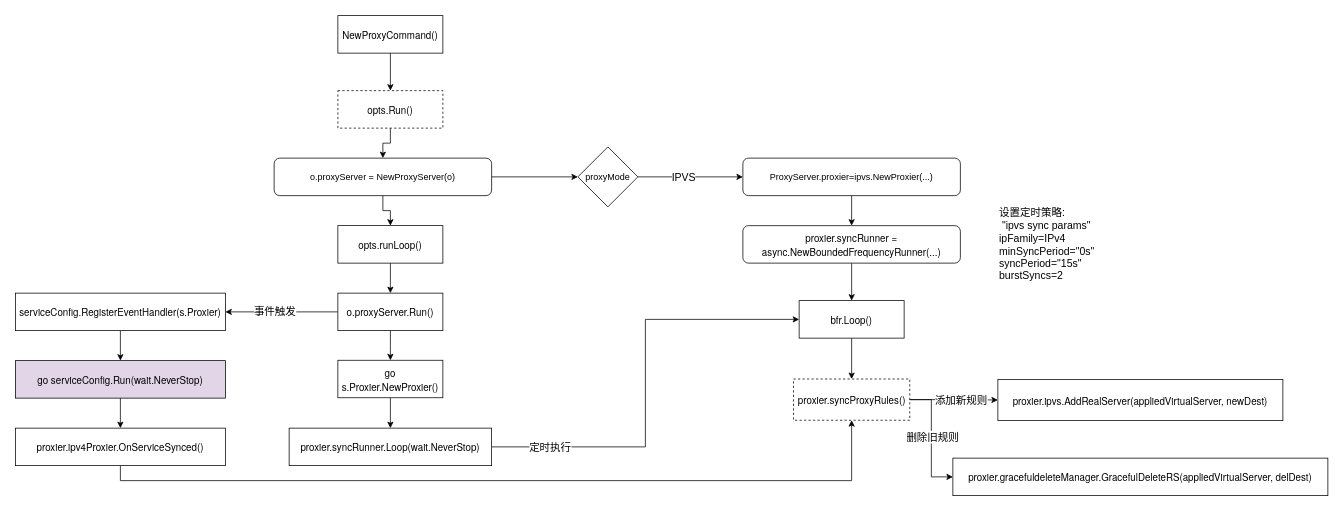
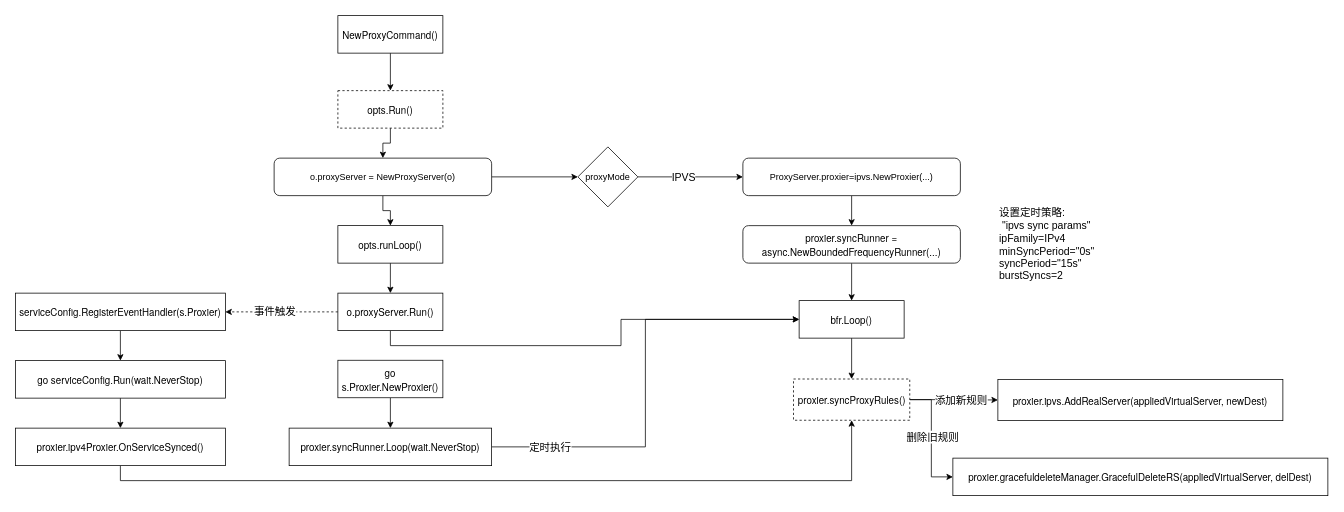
  <mxCell id="0" />
  <mxCell id="1" parent="0" />
  <mxCell id="2" style="edgeStyle=orthogonalEdgeStyle;rounded=0;orthogonalLoop=1;jettySize=auto;html=1;exitX=0.5;exitY=1;exitDx=0;exitDy=0;entryX=0.5;entryY=0;entryDx=0;entryDy=0;fontSize=14;" edge="1" parent="1" source="3" target="5"><mxGeometry relative="1" as="geometry" /></mxCell>
  <mxCell id="3" value="&lt;p style=&quot;margin: 0px; font-stretch: normal; font-size: 13px; line-height: normal; font-family: &amp;quot;Helvetica Neue&amp;quot;;&quot;&gt;NewProxyCommand()&lt;/p&gt;" style="rounded=0;whiteSpace=wrap;html=1;" vertex="1" parent="1"><mxGeometry x="450" y="20" width="140" height="50" as="geometry" /></mxCell>
  <mxCell id="4" style="edgeStyle=orthogonalEdgeStyle;rounded=0;orthogonalLoop=1;jettySize=auto;html=1;exitX=0.5;exitY=1;exitDx=0;exitDy=0;entryX=0.5;entryY=0;entryDx=0;entryDy=0;fontSize=14;" edge="1" parent="1" source="5" target="8"><mxGeometry relative="1" as="geometry" /></mxCell>
  <mxCell id="5" value="&lt;p style=&quot;margin: 0px; font-stretch: normal; font-size: 13px; line-height: normal; font-family: &amp;quot;Helvetica Neue&amp;quot;;&quot;&gt;opts.Run()&lt;/p&gt;" style="rounded=0;whiteSpace=wrap;html=1;dashed=1;" vertex="1" parent="1"><mxGeometry x="450" y="120" width="140" height="50" as="geometry" /></mxCell>
  <mxCell id="6" style="edgeStyle=orthogonalEdgeStyle;rounded=0;orthogonalLoop=1;jettySize=auto;html=1;exitX=0.5;exitY=1;exitDx=0;exitDy=0;entryX=0.5;entryY=0;entryDx=0;entryDy=0;fontSize=14;" edge="1" parent="1" source="8" target="10"><mxGeometry relative="1" as="geometry" /></mxCell>
  <mxCell id="7" style="edgeStyle=orthogonalEdgeStyle;rounded=0;orthogonalLoop=1;jettySize=auto;html=1;exitX=1;exitY=0.5;exitDx=0;exitDy=0;fontSize=14;" edge="1" parent="1" source="8" target="17"><mxGeometry relative="1" as="geometry" /></mxCell>
  <mxCell id="8" value="o.proxyServer = NewProxyServer(o)" style="rounded=1;whiteSpace=wrap;html=1;" vertex="1" parent="1"><mxGeometry x="365" y="210" width="290" height="50" as="geometry" /></mxCell>
  <mxCell id="9" style="edgeStyle=orthogonalEdgeStyle;rounded=0;orthogonalLoop=1;jettySize=auto;html=1;exitX=0.5;exitY=1;exitDx=0;exitDy=0;entryX=0.5;entryY=0;entryDx=0;entryDy=0;fontSize=14;" edge="1" parent="1" source="10" target="14"><mxGeometry relative="1" as="geometry" /></mxCell>
  <mxCell id="10" value="&lt;p style=&quot;margin: 0px; font-stretch: normal; font-size: 13px; line-height: normal; font-family: &amp;quot;Helvetica Neue&amp;quot;;&quot;&gt;opts.runLoop()&lt;/p&gt;" style="rounded=0;whiteSpace=wrap;html=1;" vertex="1" parent="1"><mxGeometry x="450" y="300" width="140" height="50" as="geometry" /></mxCell>
- <mxCell id="11" style="edgeStyle=orthogonalEdgeStyle;rounded=0;orthogonalLoop=1;jettySize=auto;html=1;exitX=0.5;exitY=1;exitDx=0;exitDy=0;fontSize=14;" edge="1" parent="1" source="14" target="21"><mxGeometry relative="1" as="geometry" /></mxCell>
- <mxCell id="12" style="edgeStyle=orthogonalEdgeStyle;rounded=0;orthogonalLoop=1;jettySize=auto;html=1;exitX=0;exitY=0.5;exitDx=0;exitDy=0;fontSize=14;" edge="1" parent="1" source="14" target="36"><mxGeometry relative="1" as="geometry" /></mxCell>
+ <mxCell id="11" style="edgeStyle=orthogonalEdgeStyle;rounded=0;orthogonalLoop=1;jettySize=auto;html=1;exitX=0.5;exitY=1;exitDx=0;exitDy=0;fontSize=14;" edge="1" parent="1" source="14" target="28"><mxGeometry relative="1" as="geometry" /></mxCell>
+ <mxCell id="12" style="edgeStyle=orthogonalEdgeStyle;rounded=0;orthogonalLoop=1;jettySize=auto;html=1;exitX=0;exitY=0.5;exitDx=0;exitDy=0;fontSize=14;dashed=1;" edge="1" parent="1" source="14" target="36"><mxGeometry relative="1" as="geometry" /></mxCell>
  <mxCell id="13" value="事件触发" style="edgeLabel;html=1;align=center;verticalAlign=middle;resizable=0;points=[];fontSize=14;" vertex="1" connectable="0" parent="12"><mxGeometry x="0.133" y="-1" relative="1" as="geometry"><mxPoint as="offset" /></mxGeometry></mxCell>
  <mxCell id="14" value="&lt;p style=&quot;margin: 0px; font-stretch: normal; font-size: 13px; line-height: normal; font-family: &amp;quot;Helvetica Neue&amp;quot;;&quot;&gt;o.proxyServer.Run()&lt;/p&gt;" style="rounded=0;whiteSpace=wrap;html=1;" vertex="1" parent="1"><mxGeometry x="450" y="390" width="140" height="50" as="geometry" /></mxCell>
  <mxCell id="15" style="edgeStyle=orthogonalEdgeStyle;rounded=0;orthogonalLoop=1;jettySize=auto;html=1;exitX=1;exitY=0.5;exitDx=0;exitDy=0;fontSize=14;" edge="1" parent="1" source="17" target="19"><mxGeometry relative="1" as="geometry" /></mxCell>
  <mxCell id="16" value="IPVS" style="edgeLabel;html=1;align=center;verticalAlign=middle;resizable=0;points=[];fontSize=14;" vertex="1" connectable="0" parent="15"><mxGeometry x="-0.143" relative="1" as="geometry"><mxPoint as="offset" /></mxGeometry></mxCell>
  <mxCell id="17" value="proxyMode" style="rhombus;whiteSpace=wrap;html=1;" vertex="1" parent="1"><mxGeometry x="770" y="195" width="80" height="80" as="geometry" /></mxCell>
  <mxCell id="18" style="edgeStyle=orthogonalEdgeStyle;rounded=0;orthogonalLoop=1;jettySize=auto;html=1;exitX=0.5;exitY=1;exitDx=0;exitDy=0;fontSize=14;" edge="1" parent="1" source="19" target="23"><mxGeometry relative="1" as="geometry" /></mxCell>
  <mxCell id="19" value="ProxyServer.proxier=ipvs.NewProxier(...)" style="rounded=1;whiteSpace=wrap;html=1;" vertex="1" parent="1"><mxGeometry x="990" y="210" width="290" height="50" as="geometry" /></mxCell>
  <mxCell id="20" style="edgeStyle=orthogonalEdgeStyle;rounded=0;orthogonalLoop=1;jettySize=auto;html=1;exitX=0.5;exitY=1;exitDx=0;exitDy=0;fontSize=14;" edge="1" parent="1" source="21" target="26"><mxGeometry relative="1" as="geometry" /></mxCell>
  <mxCell id="21" value="&lt;p style=&quot;margin: 0px; font-stretch: normal; font-size: 13px; line-height: normal; font-family: &amp;quot;Helvetica Neue&amp;quot;;&quot;&gt;go s.Proxier.NewProxier()&lt;/p&gt;" style="rounded=0;whiteSpace=wrap;html=1;" vertex="1" parent="1"><mxGeometry x="450" y="479.5" width="140" height="50" as="geometry" /></mxCell>
  <mxCell id="22" style="edgeStyle=orthogonalEdgeStyle;rounded=0;orthogonalLoop=1;jettySize=auto;html=1;exitX=0.5;exitY=1;exitDx=0;exitDy=0;entryX=0.5;entryY=0;entryDx=0;entryDy=0;fontSize=14;" edge="1" parent="1" source="23" target="28"><mxGeometry relative="1" as="geometry" /></mxCell>
  <mxCell id="23" value="&lt;p style=&quot;margin: 0px; font-stretch: normal; font-size: 13px; line-height: normal; font-family: &amp;quot;Helvetica Neue&amp;quot;;&quot;&gt;proxier.syncRunner = async.NewBoundedFrequencyRunner(...)&lt;/p&gt;" style="rounded=1;whiteSpace=wrap;html=1;" vertex="1" parent="1"><mxGeometry x="990" y="300" width="290" height="50" as="geometry" /></mxCell>
  <mxCell id="24" style="edgeStyle=orthogonalEdgeStyle;rounded=0;orthogonalLoop=1;jettySize=auto;html=1;exitX=1;exitY=0.5;exitDx=0;exitDy=0;entryX=0;entryY=0.5;entryDx=0;entryDy=0;fontSize=14;" edge="1" parent="1" source="26" target="28"><mxGeometry relative="1" as="geometry" /></mxCell>
  <mxCell id="25" value="定时执行" style="edgeLabel;html=1;align=center;verticalAlign=middle;resizable=0;points=[];fontSize=14;" vertex="1" connectable="0" parent="24"><mxGeometry x="-0.735" relative="1" as="geometry"><mxPoint as="offset" /></mxGeometry></mxCell>
  <mxCell id="26" value="&lt;p style=&quot;margin: 0px; font-stretch: normal; font-size: 13px; line-height: normal; font-family: &amp;quot;Helvetica Neue&amp;quot;;&quot;&gt;proxier.syncRunner.Loop(wait.NeverStop)&lt;/p&gt;" style="rounded=0;whiteSpace=wrap;html=1;" vertex="1" parent="1"><mxGeometry x="385" y="570" width="270" height="50" as="geometry" /></mxCell>
  <mxCell id="27" style="edgeStyle=orthogonalEdgeStyle;rounded=0;orthogonalLoop=1;jettySize=auto;html=1;exitX=0.5;exitY=1;exitDx=0;exitDy=0;fontSize=14;" edge="1" parent="1" source="28" target="34"><mxGeometry relative="1" as="geometry" /></mxCell>
  <mxCell id="28" value="&lt;p style=&quot;margin: 0px; font-stretch: normal; font-size: 13px; line-height: normal; font-family: &amp;quot;Helvetica Neue&amp;quot;;&quot;&gt;bfr.Loop()&lt;/p&gt;" style="rounded=0;whiteSpace=wrap;html=1;" vertex="1" parent="1"><mxGeometry x="1065" y="400" width="140" height="50" as="geometry" /></mxCell>
  <mxCell id="29" value="&lt;font style=&quot;font-size: 14px;&quot;&gt;设置定时策略:&lt;br&gt;&amp;nbsp;&quot;ipvs sync params&quot; &lt;br&gt;ipFamily=IPv4 &lt;br&gt;&lt;font&gt;minSyncPeriod=&quot;0s&quot; &lt;br&gt;&lt;/font&gt;syncPeriod=&quot;15s&quot; &lt;br&gt;burstSyncs=2&lt;/font&gt;" style="text;html=1;strokeColor=none;fillColor=none;align=left;verticalAlign=middle;whiteSpace=wrap;rounded=0;" vertex="1" parent="1"><mxGeometry x="1330" y="260" width="220" height="130" as="geometry" /></mxCell>
  <mxCell id="30" style="edgeStyle=orthogonalEdgeStyle;rounded=0;orthogonalLoop=1;jettySize=auto;html=1;exitX=1;exitY=0.5;exitDx=0;exitDy=0;entryX=0;entryY=0.5;entryDx=0;entryDy=0;fontSize=14;" edge="1" parent="1" source="34" target="41"><mxGeometry relative="1" as="geometry" /></mxCell>
  <mxCell id="31" value="添加新规则" style="edgeLabel;html=1;align=center;verticalAlign=middle;resizable=0;points=[];fontSize=14;" vertex="1" connectable="0" parent="30"><mxGeometry x="0.035" relative="1" as="geometry"><mxPoint x="7" as="offset" /></mxGeometry></mxCell>
  <mxCell id="32" style="edgeStyle=orthogonalEdgeStyle;rounded=0;orthogonalLoop=1;jettySize=auto;html=1;exitX=1;exitY=0.5;exitDx=0;exitDy=0;entryX=0;entryY=0.5;entryDx=0;entryDy=0;fontSize=14;" edge="1" parent="1" source="34" target="42"><mxGeometry relative="1" as="geometry" /></mxCell>
  <mxCell id="33" value="删除旧规则" style="edgeLabel;html=1;align=center;verticalAlign=middle;resizable=0;points=[];fontSize=14;" vertex="1" connectable="0" parent="32"><mxGeometry x="-0.03" y="1" relative="1" as="geometry"><mxPoint as="offset" /></mxGeometry></mxCell>
  <mxCell id="34" value="&lt;p style=&quot;margin: 0px; font-stretch: normal; font-size: 13px; line-height: normal; font-family: &amp;quot;Helvetica Neue&amp;quot;;&quot;&gt;proxier.syncProxyRules()&lt;/p&gt;" style="rounded=0;whiteSpace=wrap;html=1;dashed=1;" vertex="1" parent="1"><mxGeometry x="1057.5" y="504.5" width="155" height="55" as="geometry" /></mxCell>
  <mxCell id="35" style="edgeStyle=orthogonalEdgeStyle;rounded=0;orthogonalLoop=1;jettySize=auto;html=1;exitX=0.5;exitY=1;exitDx=0;exitDy=0;fontSize=14;" edge="1" parent="1" source="36" target="38"><mxGeometry relative="1" as="geometry" /></mxCell>
  <mxCell id="36" value="&lt;p style=&quot;margin: 0px; font-stretch: normal; font-size: 13px; line-height: normal; font-family: &amp;quot;Helvetica Neue&amp;quot;;&quot;&gt;serviceConfig.RegisterEventHandler(s.Proxier)&lt;/p&gt;" style="rounded=0;whiteSpace=wrap;html=1;" vertex="1" parent="1"><mxGeometry x="20" y="390" width="280" height="50" as="geometry" /></mxCell>
  <mxCell id="37" style="edgeStyle=orthogonalEdgeStyle;rounded=0;orthogonalLoop=1;jettySize=auto;html=1;exitX=0.5;exitY=1;exitDx=0;exitDy=0;entryX=0.5;entryY=0;entryDx=0;entryDy=0;fontSize=14;" edge="1" parent="1" source="38" target="40"><mxGeometry relative="1" as="geometry" /></mxCell>
- <mxCell id="38" value="&lt;p style=&quot;margin: 0px; font-stretch: normal; font-size: 13px; line-height: normal; font-family: &amp;quot;Helvetica Neue&amp;quot;;&quot;&gt;go serviceConfig.Run(wait.NeverStop)&lt;/p&gt;" style="rounded=0;whiteSpace=wrap;html=1;fillColor=#e1d5e7;" vertex="1" parent="1"><mxGeometry x="20" y="480" width="280" height="50" as="geometry" /></mxCell>
+ <mxCell id="38" value="&lt;p style=&quot;margin: 0px; font-stretch: normal; font-size: 13px; line-height: normal; font-family: &amp;quot;Helvetica Neue&amp;quot;;&quot;&gt;go serviceConfig.Run(wait.NeverStop)&lt;/p&gt;" style="rounded=0;whiteSpace=wrap;html=1;" vertex="1" parent="1"><mxGeometry x="20" y="480" width="280" height="50" as="geometry" /></mxCell>
  <mxCell id="39" style="edgeStyle=orthogonalEdgeStyle;rounded=0;orthogonalLoop=1;jettySize=auto;html=1;exitX=0.5;exitY=1;exitDx=0;exitDy=0;entryX=0.5;entryY=1;entryDx=0;entryDy=0;fontSize=14;" edge="1" parent="1" source="40" target="34"><mxGeometry relative="1" as="geometry" /></mxCell>
  <mxCell id="40" value="&lt;p style=&quot;margin: 0px; font-stretch: normal; font-size: 13px; line-height: normal; font-family: &amp;quot;Helvetica Neue&amp;quot;;&quot;&gt;proxier.ipv4Proxier.OnServiceSynced()&lt;/p&gt;" style="rounded=0;whiteSpace=wrap;html=1;" vertex="1" parent="1"><mxGeometry x="20" y="570" width="280" height="50" as="geometry" /></mxCell>
  <mxCell id="41" value="&lt;p style=&quot;margin: 0px; font-stretch: normal; font-size: 13px; line-height: normal; font-family: &amp;quot;Helvetica Neue&amp;quot;;&quot;&gt;proxier.ipvs.AddRealServer(appliedVirtualServer, newDest)&lt;/p&gt;" style="rounded=0;whiteSpace=wrap;html=1;" vertex="1" parent="1"><mxGeometry x="1330" y="505" width="380" height="55" as="geometry" /></mxCell>
  <mxCell id="42" value="&lt;p style=&quot;margin: 0px; font-stretch: normal; font-size: 13px; line-height: normal; font-family: &amp;quot;Helvetica Neue&amp;quot;;&quot;&gt;proxier.gracefuldeleteManager.GracefulDeleteRS(appliedVirtualServer, delDest)&lt;/p&gt;" style="rounded=0;whiteSpace=wrap;html=1;" vertex="1" parent="1"><mxGeometry x="1270" y="610" width="500" height="50" as="geometry" /></mxCell>
